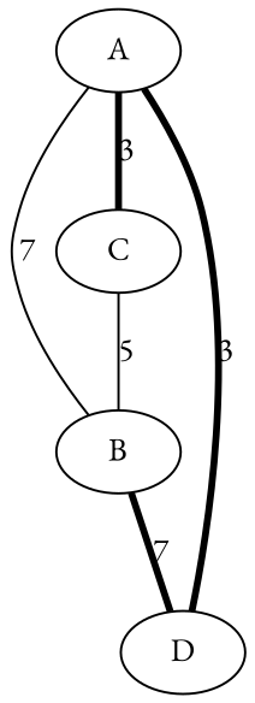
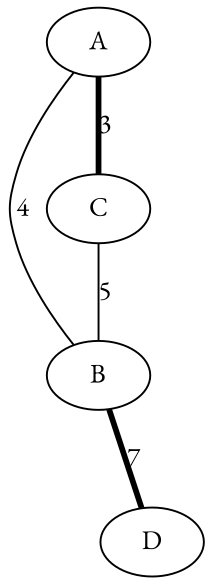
  graph {
    fontname="EB Garamond"
    node [fontname="EB Garamond"]
    edge [fontname="EB Garamond" penwidth=3]
    A
    B
    C
    D
-   A -- B [label=7 penwidth=""]
+   A -- B [label=4 penwidth=""]
    A -- C [label=3]
-   A -- D [label=3]
    B -- D [label=7]
    C -- B [label=5 penwidth=""]
  }
